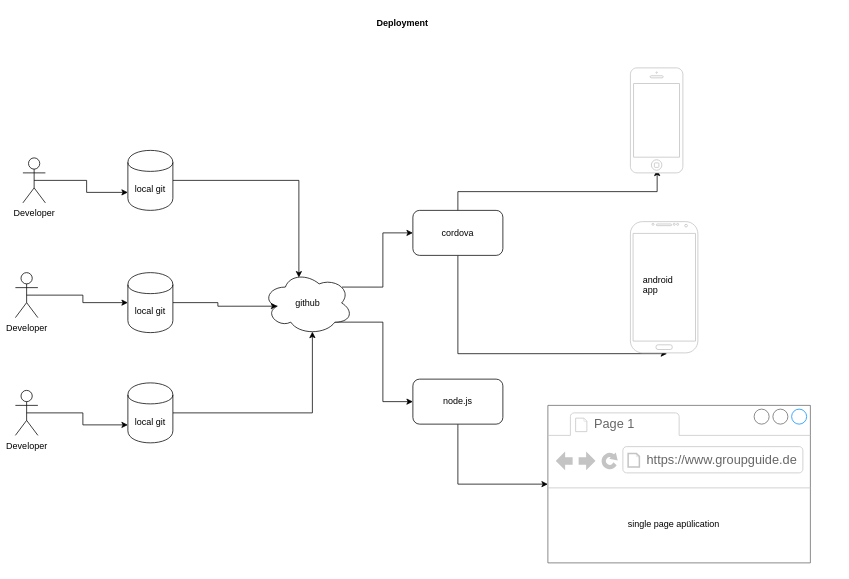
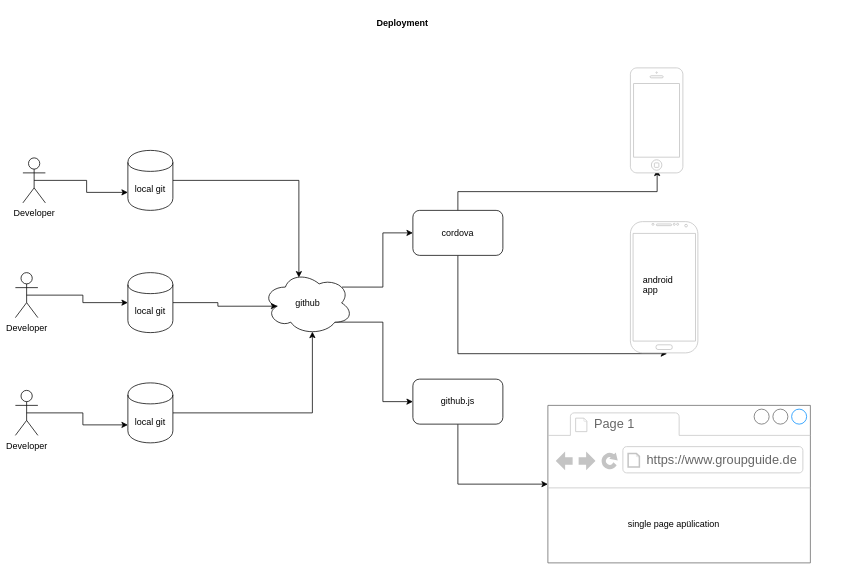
  <mxCell id="0" />
  <mxCell id="1" parent="0" />
  <mxCell id="2" style="edgeStyle=orthogonalEdgeStyle;rounded=0;orthogonalLoop=1;jettySize=auto;html=1;exitX=0.5;exitY=0.5;exitDx=0;exitDy=0;exitPerimeter=0;entryX=0;entryY=0.7;entryDx=0;entryDy=0;" edge="1" parent="1" source="3" target="12"><mxGeometry relative="1" as="geometry" /></mxCell>
  <mxCell id="3" value="Developer" style="shape=umlActor;verticalLabelPosition=bottom;labelBackgroundColor=#ffffff;verticalAlign=top;html=1;outlineConnect=0;" vertex="1" parent="1"><mxGeometry x="30" y="210" width="30" height="60" as="geometry" /></mxCell>
  <mxCell id="4" style="edgeStyle=orthogonalEdgeStyle;rounded=0;orthogonalLoop=1;jettySize=auto;html=1;exitX=0.5;exitY=0.5;exitDx=0;exitDy=0;exitPerimeter=0;entryX=0;entryY=0.5;entryDx=0;entryDy=0;" edge="1" parent="1" source="5" target="14"><mxGeometry relative="1" as="geometry" /></mxCell>
  <mxCell id="5" value="Developer" style="shape=umlActor;verticalLabelPosition=bottom;labelBackgroundColor=#ffffff;verticalAlign=top;html=1;outlineConnect=0;" vertex="1" parent="1"><mxGeometry x="20" y="363" width="30" height="60" as="geometry" /></mxCell>
  <mxCell id="6" style="edgeStyle=orthogonalEdgeStyle;rounded=0;orthogonalLoop=1;jettySize=auto;html=1;exitX=0.5;exitY=0.5;exitDx=0;exitDy=0;exitPerimeter=0;entryX=0;entryY=0.7;entryDx=0;entryDy=0;" edge="1" parent="1" source="7" target="16"><mxGeometry relative="1" as="geometry" /></mxCell>
  <mxCell id="7" value="Developer&lt;br&gt;" style="shape=umlActor;verticalLabelPosition=bottom;labelBackgroundColor=#ffffff;verticalAlign=top;html=1;outlineConnect=0;" vertex="1" parent="1"><mxGeometry x="20" y="520" width="30" height="60" as="geometry" /></mxCell>
  <mxCell id="8" style="edgeStyle=orthogonalEdgeStyle;rounded=0;orthogonalLoop=1;jettySize=auto;html=1;exitX=0.88;exitY=0.25;exitDx=0;exitDy=0;exitPerimeter=0;entryX=0;entryY=0.5;entryDx=0;entryDy=0;" edge="1" parent="1" source="10" target="19"><mxGeometry relative="1" as="geometry" /></mxCell>
  <mxCell id="9" style="edgeStyle=orthogonalEdgeStyle;rounded=0;orthogonalLoop=1;jettySize=auto;html=1;exitX=0.8;exitY=0.8;exitDx=0;exitDy=0;exitPerimeter=0;entryX=0;entryY=0.5;entryDx=0;entryDy=0;" edge="1" parent="1" source="10" target="21"><mxGeometry relative="1" as="geometry" /></mxCell>
  <mxCell id="10" value="github" style="ellipse;shape=cloud;whiteSpace=wrap;html=1;" vertex="1" parent="1"><mxGeometry x="350" y="361" width="120" height="85" as="geometry" /></mxCell>
  <mxCell id="11" style="edgeStyle=orthogonalEdgeStyle;rounded=0;orthogonalLoop=1;jettySize=auto;html=1;exitX=1;exitY=0.5;exitDx=0;exitDy=0;entryX=0.4;entryY=0.1;entryDx=0;entryDy=0;entryPerimeter=0;" edge="1" parent="1" source="12" target="10"><mxGeometry relative="1" as="geometry" /></mxCell>
  <mxCell id="12" value="local git" style="shape=cylinder;whiteSpace=wrap;html=1;boundedLbl=1;backgroundOutline=1;" vertex="1" parent="1"><mxGeometry x="170" y="200" width="60" height="80" as="geometry" /></mxCell>
  <mxCell id="13" style="edgeStyle=orthogonalEdgeStyle;rounded=0;orthogonalLoop=1;jettySize=auto;html=1;exitX=1;exitY=0.5;exitDx=0;exitDy=0;entryX=0.16;entryY=0.55;entryDx=0;entryDy=0;entryPerimeter=0;" edge="1" parent="1" source="14" target="10"><mxGeometry relative="1" as="geometry" /></mxCell>
  <mxCell id="14" value="local git" style="shape=cylinder;whiteSpace=wrap;html=1;boundedLbl=1;backgroundOutline=1;" vertex="1" parent="1"><mxGeometry x="170" y="363" width="60" height="80" as="geometry" /></mxCell>
  <mxCell id="15" style="edgeStyle=orthogonalEdgeStyle;rounded=0;orthogonalLoop=1;jettySize=auto;html=1;exitX=1;exitY=0.5;exitDx=0;exitDy=0;entryX=0.55;entryY=0.95;entryDx=0;entryDy=0;entryPerimeter=0;" edge="1" parent="1" source="16" target="10"><mxGeometry relative="1" as="geometry" /></mxCell>
  <mxCell id="16" value="local git" style="shape=cylinder;whiteSpace=wrap;html=1;boundedLbl=1;backgroundOutline=1;" vertex="1" parent="1"><mxGeometry x="170" y="510" width="60" height="80" as="geometry" /></mxCell>
  <mxCell id="17" style="edgeStyle=orthogonalEdgeStyle;rounded=0;orthogonalLoop=1;jettySize=auto;html=1;exitX=0.5;exitY=0;exitDx=0;exitDy=0;entryX=0.51;entryY=0.969;entryDx=0;entryDy=0;entryPerimeter=0;" edge="1" parent="1" source="19" target="23"><mxGeometry relative="1" as="geometry" /></mxCell>
  <mxCell id="18" style="edgeStyle=orthogonalEdgeStyle;rounded=0;orthogonalLoop=1;jettySize=auto;html=1;exitX=0.5;exitY=1;exitDx=0;exitDy=0;entryX=0.544;entryY=1.006;entryDx=0;entryDy=0;entryPerimeter=0;" edge="1" parent="1" source="19" target="22"><mxGeometry relative="1" as="geometry" /></mxCell>
  <mxCell id="19" value="cordova" style="rounded=1;whiteSpace=wrap;html=1;" vertex="1" parent="1"><mxGeometry x="550" y="280" width="120" height="60" as="geometry" /></mxCell>
  <mxCell id="20" style="edgeStyle=orthogonalEdgeStyle;rounded=0;orthogonalLoop=1;jettySize=auto;html=1;exitX=0.5;exitY=1;exitDx=0;exitDy=0;" edge="1" parent="1" source="21" target="25"><mxGeometry relative="1" as="geometry" /></mxCell>
- <mxCell id="21" value="node.js" style="rounded=1;whiteSpace=wrap;html=1;" vertex="1" parent="1"><mxGeometry x="550" y="505" width="120" height="60" as="geometry" /></mxCell>
+ <mxCell id="21" value="github.js" style="rounded=1;whiteSpace=wrap;html=1;" vertex="1" parent="1"><mxGeometry x="550" y="505" width="120" height="60" as="geometry" /></mxCell>
  <mxCell id="22" value="" style="verticalLabelPosition=bottom;verticalAlign=top;html=1;shadow=0;dashed=0;strokeWidth=1;shape=mxgraph.android.phone2;fillColor=#ffffff;strokeColor=#c0c0c0;" vertex="1" parent="1"><mxGeometry x="840" y="295" width="90" height="175" as="geometry" /></mxCell>
  <mxCell id="23" value="" style="html=1;verticalLabelPosition=bottom;labelBackgroundColor=#ffffff;verticalAlign=top;shadow=0;dashed=0;strokeWidth=1;shape=mxgraph.ios7.misc.iphone;fillColor=#ffffff;strokeColor=#c0c0c0;" vertex="1" parent="1"><mxGeometry x="840" y="90" width="70" height="140" as="geometry" /></mxCell>
  <mxCell id="24" value="android&lt;br&gt;app&lt;br&gt;" style="text;html=1;resizable=0;points=[];autosize=1;align=left;verticalAlign=top;spacingTop=-4;" vertex="1" parent="1"><mxGeometry x="855" y="363" width="60" height="30" as="geometry" /></mxCell>
  <mxCell id="25" value="" style="strokeWidth=1;shadow=0;dashed=0;align=center;html=1;shape=mxgraph.mockup.containers.browserWindow;rSize=0;fillColor=#ffffff;strokeColor=#666666;strokeColor2=#008cff;strokeColor3=#c4c4c4;mainText=,;recursiveResize=0;" vertex="1" parent="1"><mxGeometry x="730" y="540" width="350" height="210" as="geometry" /></mxCell>
  <mxCell id="26" value="Page 1" style="strokeWidth=1;shadow=0;dashed=0;align=center;html=1;shape=mxgraph.mockup.containers.anchor;fontSize=17;fontColor=#666666;align=left;" vertex="1" parent="25"><mxGeometry x="60" y="12" width="110" height="26" as="geometry" /></mxCell>
  <mxCell id="27" value="https://www.groupguide.de" style="strokeWidth=1;shadow=0;dashed=0;align=center;html=1;shape=mxgraph.mockup.containers.anchor;rSize=0;fontSize=17;fontColor=#666666;align=left;" vertex="1" parent="25"><mxGeometry x="130" y="60" width="250" height="26" as="geometry" /></mxCell>
  <mxCell id="28" value="single page apülication" style="text;html=1;resizable=0;points=[];autosize=1;align=left;verticalAlign=top;spacingTop=-4;" vertex="1" parent="25"><mxGeometry x="105" y="148" width="140" height="20" as="geometry" /></mxCell>
  <mxCell id="29" value="&lt;b&gt;Deployment&lt;/b&gt;" style="text;html=1;resizable=0;points=[];autosize=1;align=left;verticalAlign=top;spacingTop=-4;" vertex="1" parent="1"><mxGeometry x="500" y="20" width="80" height="20" as="geometry" /></mxCell>
